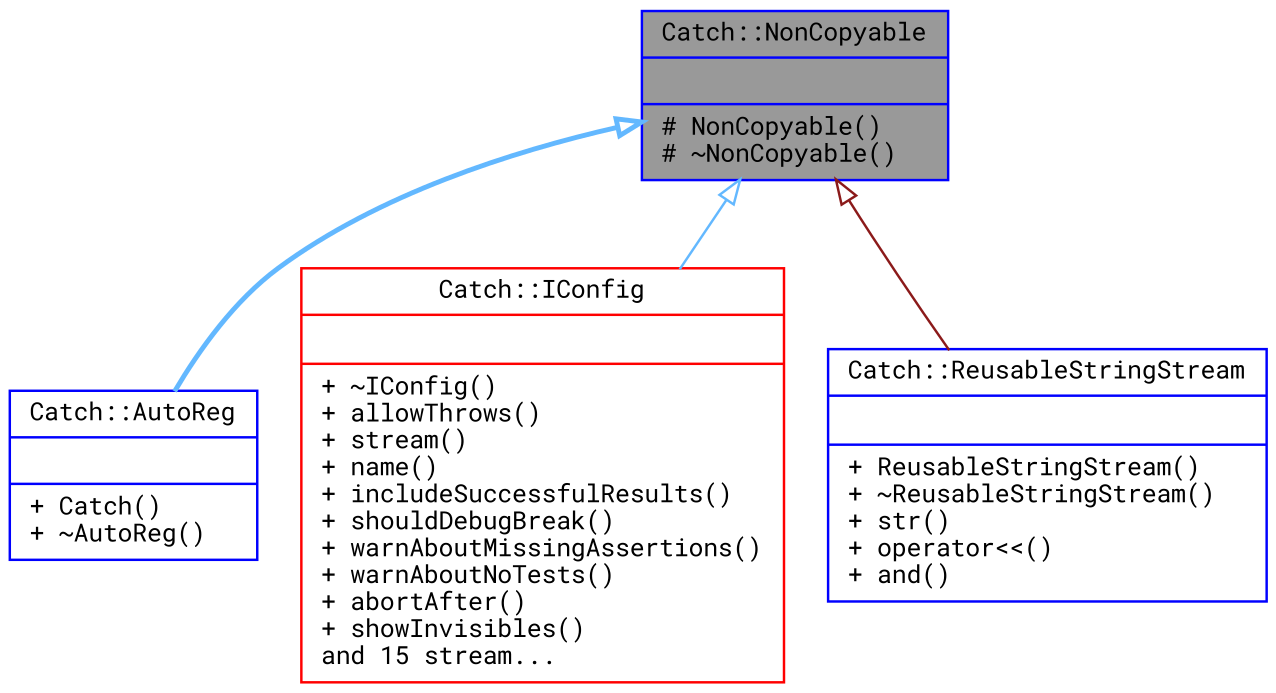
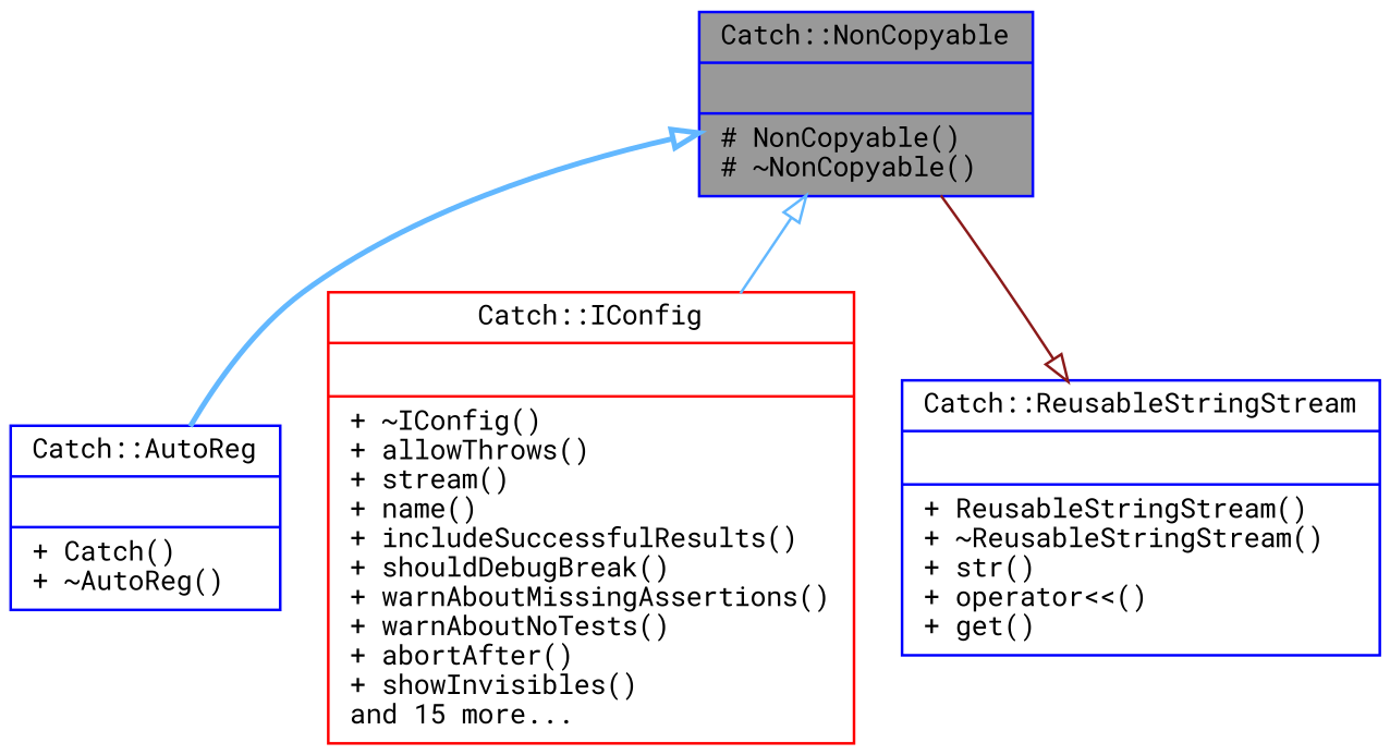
  digraph {
    fontname="Roboto Mono"
    node [color=blue fillcolor=white fontname="Roboto Mono" fontsize=10 shape=record style=filled]
    edge [arrowtail=onormal color=steelblue1 dir=back fontname="Roboto Mono" fontsize=10 labelfontname=Helvetica labelfontsize=10 style=solid]
    n1 [fillcolor=grey60 fontcolor=black height=0.2 label="{Catch::NonCopyable\n||# NonCopyable()\l# ~NonCopyable()\l}" width=0.4]
    n2 [height=0.2 label="{Catch::AutoReg\n||+ Catch()\l+ ~AutoReg()\l}" width=0.4]
-   n3 [color=red height=0.2 label="{Catch::IConfig\n||+ ~IConfig()\l+ allowThrows()\l+ stream()\l+ name()\l+ includeSuccessfulResults()\l+ shouldDebugBreak()\l+ warnAboutMissingAssertions()\l+ warnAboutNoTests()\l+ abortAfter()\l+ showInvisibles()\land 15 stream...\l}" width=0.4]
-   n4 [height=0.2 label="{Catch::ReusableStringStream\n||+ ReusableStringStream()\l+ ~ReusableStringStream()\l+ str()\l+ operator\<\<()\l+ and()\l}" width=0.4]
+   n3 [color=red height=0.2 label="{Catch::IConfig\n||+ ~IConfig()\l+ allowThrows()\l+ stream()\l+ name()\l+ includeSuccessfulResults()\l+ shouldDebugBreak()\l+ warnAboutMissingAssertions()\l+ warnAboutNoTests()\l+ abortAfter()\l+ showInvisibles()\land 15 more...\l}" width=0.4]
+   n4 [height=0.2 label="{Catch::ReusableStringStream\n||+ ReusableStringStream()\l+ ~ReusableStringStream()\l+ str()\l+ operator\<\<()\l+ get()\l}" width=0.4]
    n1 -> n2 [style=bold]
    n1 -> n3
-   n1 -> n4 [color=firebrick4]
+   n4 -> n1 [color=firebrick4]
  }
